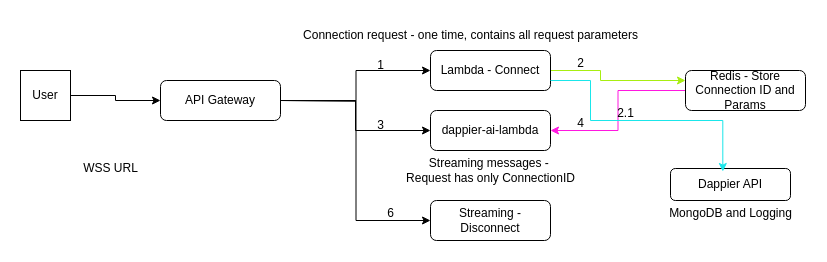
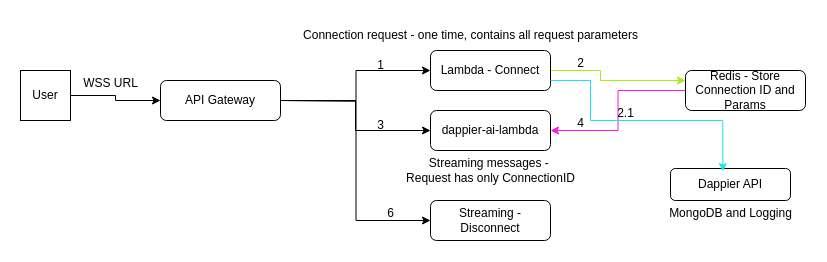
  <mxCell id="0" />
  <mxCell id="1" parent="0" />
  <mxCell id="2" style="edgeStyle=orthogonalEdgeStyle;rounded=0;orthogonalLoop=1;jettySize=auto;html=1;entryX=0;entryY=0.5;entryDx=0;entryDy=0;" edge="1" parent="1" target="7"><mxGeometry relative="1" as="geometry"><mxPoint x="280" y="100" as="sourcePoint" /></mxGeometry></mxCell>
  <mxCell id="3" style="edgeStyle=orthogonalEdgeStyle;rounded=0;orthogonalLoop=1;jettySize=auto;html=1;entryX=0;entryY=0.5;entryDx=0;entryDy=0;" edge="1" parent="1" target="13"><mxGeometry relative="1" as="geometry"><mxPoint x="280" y="100" as="sourcePoint" /></mxGeometry></mxCell>
  <mxCell id="4" style="edgeStyle=orthogonalEdgeStyle;rounded=0;orthogonalLoop=1;jettySize=auto;html=1;entryX=0;entryY=0.5;entryDx=0;entryDy=0;" edge="1" parent="1" source="5" target="19"><mxGeometry relative="1" as="geometry" /></mxCell>
  <mxCell id="5" value="User" style="whiteSpace=wrap;html=1;aspect=fixed;" vertex="1" parent="1"><mxGeometry x="20" y="70" width="50" height="50" as="geometry" /></mxCell>
  <mxCell id="6" style="edgeStyle=orthogonalEdgeStyle;rounded=0;orthogonalLoop=1;jettySize=auto;html=1;entryX=0;entryY=0.25;entryDx=0;entryDy=0;strokeColor=#a8ee11;" edge="1" parent="1" source="7" target="16"><mxGeometry relative="1" as="geometry"><Array as="points"><mxPoint x="600" y="70" /><mxPoint x="600" y="80" /></Array></mxGeometry></mxCell>
  <mxCell id="7" value="Lambda - Connect" style="rounded=1;whiteSpace=wrap;html=1;" vertex="1" parent="1"><mxGeometry x="430" y="50" width="120" height="40" as="geometry" /></mxCell>
  <mxCell id="8" value="dappier-ai-lambda" style="rounded=1;whiteSpace=wrap;html=1;" vertex="1" parent="1"><mxGeometry x="430" y="110" width="120" height="40" as="geometry" /></mxCell>
  <mxCell id="9" value="Connection request - one time, contains all request parameters" style="text;html=1;align=center;verticalAlign=middle;resizable=0;points=[];autosize=1;strokeColor=none;fillColor=none;" vertex="1" parent="1"><mxGeometry x="290" y="20" width="360" height="30" as="geometry" /></mxCell>
  <mxCell id="10" value="Streaming messages -&amp;nbsp;&lt;div&gt;Request has only ConnectionID&lt;/div&gt;" style="text;html=1;align=center;verticalAlign=middle;resizable=0;points=[];autosize=1;strokeColor=none;fillColor=none;" vertex="1" parent="1"><mxGeometry x="395" y="150" width="190" height="40" as="geometry" /></mxCell>
  <mxCell id="11" value="1" style="text;html=1;align=center;verticalAlign=middle;resizable=0;points=[];autosize=1;strokeColor=none;fillColor=none;" vertex="1" parent="1"><mxGeometry x="365" y="50" width="30" height="30" as="geometry" /></mxCell>
  <mxCell id="12" value="3" style="text;html=1;align=center;verticalAlign=middle;resizable=0;points=[];autosize=1;strokeColor=none;fillColor=none;" vertex="1" parent="1"><mxGeometry x="365" y="110" width="30" height="30" as="geometry" /></mxCell>
  <mxCell id="13" value="Streaming - Disconnect" style="rounded=1;whiteSpace=wrap;html=1;" vertex="1" parent="1"><mxGeometry x="430" y="200" width="120" height="40" as="geometry" /></mxCell>
  <mxCell id="14" value="6" style="text;html=1;align=center;verticalAlign=middle;resizable=0;points=[];autosize=1;strokeColor=none;fillColor=none;" vertex="1" parent="1"><mxGeometry x="375" y="198" width="30" height="30" as="geometry" /></mxCell>
  <mxCell id="15" style="edgeStyle=orthogonalEdgeStyle;rounded=0;orthogonalLoop=1;jettySize=auto;html=1;entryX=1;entryY=0.5;entryDx=0;entryDy=0;strokeColor=#FF17E0;" edge="1" parent="1" source="16" target="8"><mxGeometry relative="1" as="geometry" /></mxCell>
  <mxCell id="16" value="Redis - Store Connection ID and Params" style="rounded=1;whiteSpace=wrap;html=1;" vertex="1" parent="1"><mxGeometry x="685" y="70" width="120" height="40" as="geometry" /></mxCell>
  <mxCell id="17" value="4" style="text;html=1;align=center;verticalAlign=middle;resizable=0;points=[];autosize=1;strokeColor=none;fillColor=none;" vertex="1" parent="1"><mxGeometry x="565" y="108" width="30" height="30" as="geometry" /></mxCell>
  <mxCell id="18" style="edgeStyle=orthogonalEdgeStyle;rounded=0;orthogonalLoop=1;jettySize=auto;html=1;" edge="1" parent="1" source="19" target="8"><mxGeometry relative="1" as="geometry" /></mxCell>
  <mxCell id="19" value="API Gateway" style="rounded=1;whiteSpace=wrap;html=1;" vertex="1" parent="1"><mxGeometry x="160" y="80" width="120" height="40" as="geometry" /></mxCell>
- <mxCell id="20" value="WSS URL" style="text;html=1;align=center;verticalAlign=middle;resizable=0;points=[];autosize=1;strokeColor=none;fillColor=none;" vertex="1" parent="1"><mxGeometry x="70" y="153" width="80" height="30" as="geometry" /></mxCell>
+ <mxCell id="20" value="WSS URL" style="text;html=1;align=center;verticalAlign=middle;resizable=0;points=[];autosize=1;strokeColor=none;fillColor=none;" vertex="1" parent="1"><mxGeometry x="70" y="68" width="80" height="30" as="geometry" /></mxCell>
  <mxCell id="21" value="2" style="text;html=1;align=center;verticalAlign=middle;resizable=0;points=[];autosize=1;strokeColor=none;fillColor=none;" vertex="1" parent="1"><mxGeometry x="565" y="48" width="30" height="30" as="geometry" /></mxCell>
  <mxCell id="22" value="Dappier API" style="rounded=1;whiteSpace=wrap;html=1;" vertex="1" parent="1"><mxGeometry x="670" y="168" width="120" height="32" as="geometry" /></mxCell>
  <mxCell id="23" value="MongoDB and Logging" style="text;html=1;align=center;verticalAlign=middle;resizable=0;points=[];autosize=1;strokeColor=none;fillColor=none;" vertex="1" parent="1"><mxGeometry x="655" y="198" width="150" height="30" as="geometry" /></mxCell>
  <mxCell id="24" style="edgeStyle=orthogonalEdgeStyle;rounded=0;orthogonalLoop=1;jettySize=auto;html=1;entryX=0.436;entryY=0.094;entryDx=0;entryDy=0;entryPerimeter=0;strokeColor=#1ae6ea;" edge="1" parent="1" source="7" target="22"><mxGeometry relative="1" as="geometry"><Array as="points"><mxPoint x="590" y="80" /><mxPoint x="590" y="120" /><mxPoint x="722" y="120" /></Array></mxGeometry></mxCell>
  <mxCell id="25" value="2.1" style="text;html=1;align=center;verticalAlign=middle;resizable=0;points=[];autosize=1;strokeColor=none;fillColor=none;" vertex="1" parent="1"><mxGeometry x="605" y="98" width="40" height="30" as="geometry" /></mxCell>
